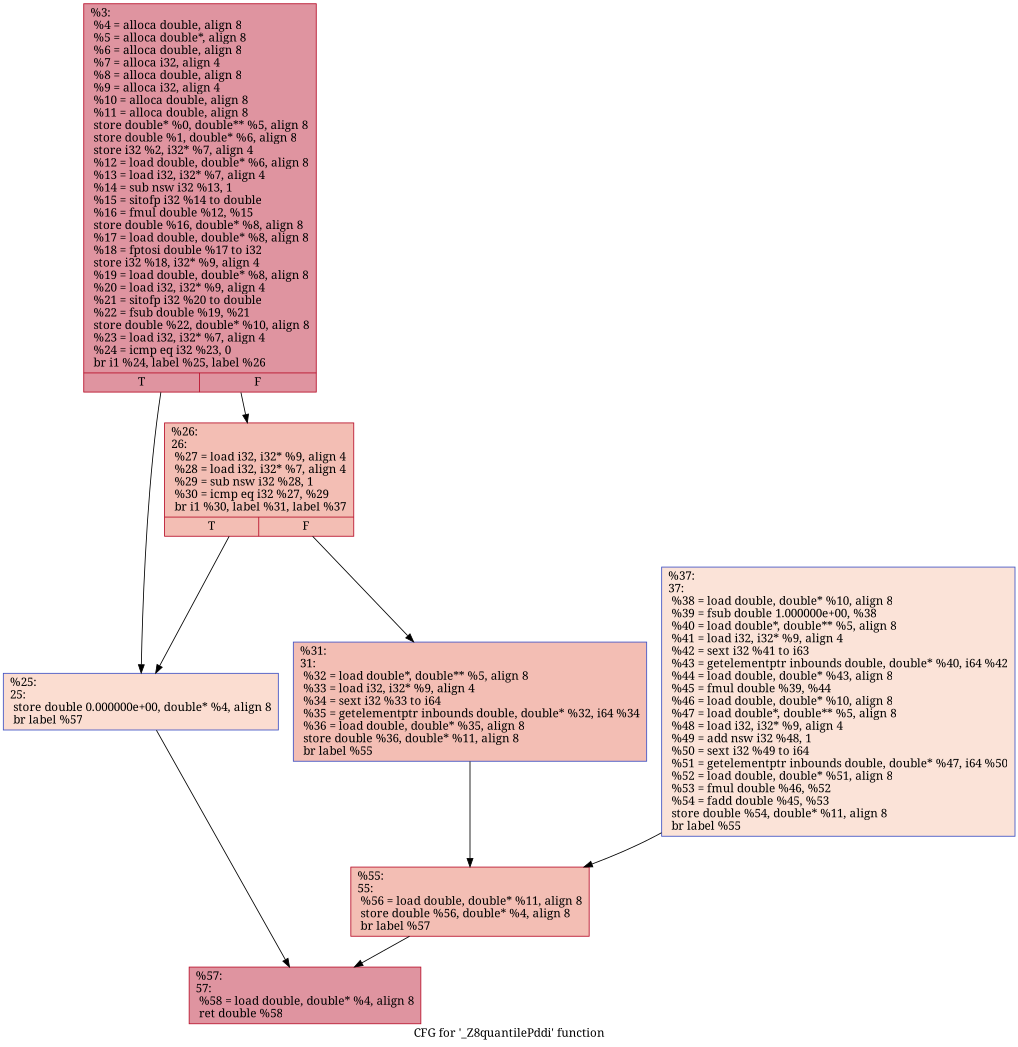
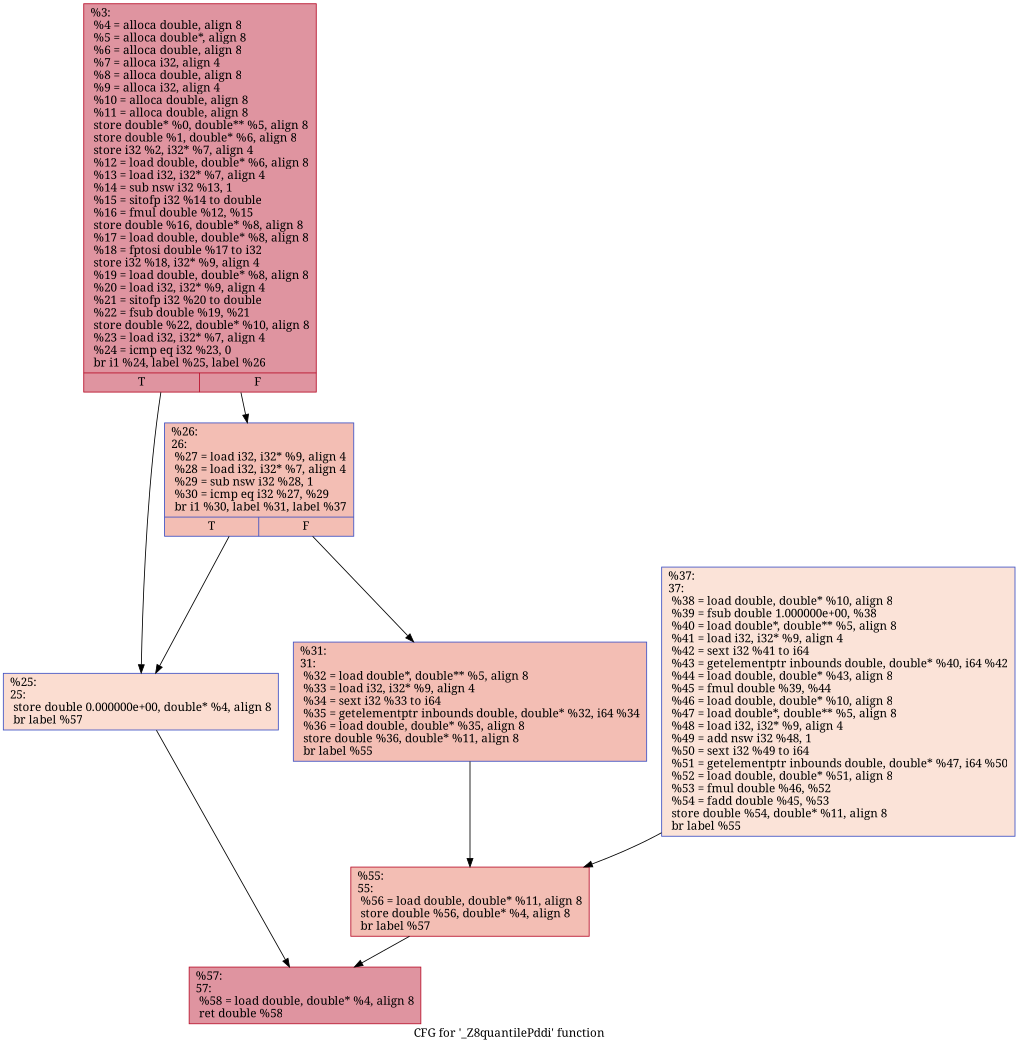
  digraph {
    fontname="Noto Serif"
    label="CFG for '_Z8quantilePddi' function"
    node [color="#b70d28ff" fillcolor="#e36c5570" fontname="Noto Serif" shape=record style=filled]
    edge [fontname="Noto Serif"]
    n1 [fillcolor="#b70d2870" label="{%3:\l  %4 = alloca double, align 8\l  %5 = alloca double*, align 8\l  %6 = alloca double, align 8\l  %7 = alloca i32, align 4\l  %8 = alloca double, align 8\l  %9 = alloca i32, align 4\l  %10 = alloca double, align 8\l  %11 = alloca double, align 8\l  store double* %0, double** %5, align 8\l  store double %1, double* %6, align 8\l  store i32 %2, i32* %7, align 4\l  %12 = load double, double* %6, align 8\l  %13 = load i32, i32* %7, align 4\l  %14 = sub nsw i32 %13, 1\l  %15 = sitofp i32 %14 to double\l  %16 = fmul double %12, %15\l  store double %16, double* %8, align 8\l  %17 = load double, double* %8, align 8\l  %18 = fptosi double %17 to i32\l  store i32 %18, i32* %9, align 4\l  %19 = load double, double* %8, align 8\l  %20 = load i32, i32* %9, align 4\l  %21 = sitofp i32 %20 to double\l  %22 = fsub double %19, %21\l  store double %22, double* %10, align 8\l  %23 = load i32, i32* %7, align 4\l  %24 = icmp eq i32 %23, 0\l  br i1 %24, label %25, label %26\l|{<s0>T|<s1>F}}"]
    n2 [color="#3d50c3ff" fillcolor="#f7b39670" label="{%25:\l25:                                               \l  store double 0.000000e+00, double* %4, align 8\l  br label %57\l}"]
-   n3 [label="{%26:\l26:                                               \l  %27 = load i32, i32* %9, align 4\l  %28 = load i32, i32* %7, align 4\l  %29 = sub nsw i32 %28, 1\l  %30 = icmp eq i32 %27, %29\l  br i1 %30, label %31, label %37\l|{<s0>T|<s1>F}}"]
+   n3 [color="#3d50c3ff" label="{%26:\l26:                                               \l  %27 = load i32, i32* %9, align 4\l  %28 = load i32, i32* %7, align 4\l  %29 = sub nsw i32 %28, 1\l  %30 = icmp eq i32 %27, %29\l  br i1 %30, label %31, label %37\l|{<s0>T|<s1>F}}"]
    n4 [fillcolor="#b70d2870" label="{%57:\l57:                                               \l  %58 = load double, double* %4, align 8\l  ret double %58\l}"]
    n5 [color="#3d50c3ff" label="{%31:\l31:                                               \l  %32 = load double*, double** %5, align 8\l  %33 = load i32, i32* %9, align 4\l  %34 = sext i32 %33 to i64\l  %35 = getelementptr inbounds double, double* %32, i64 %34\l  %36 = load double, double* %35, align 8\l  store double %36, double* %11, align 8\l  br label %55\l}"]
    n6 [label="{%55:\l55:                                               \l  %56 = load double, double* %11, align 8\l  store double %56, double* %4, align 8\l  br label %57\l}"]
-   n7 [color="#3d50c3ff" fillcolor="#f6bfa670" label="{%37:\l37:                                               \l  %38 = load double, double* %10, align 8\l  %39 = fsub double 1.000000e+00, %38\l  %40 = load double*, double** %5, align 8\l  %41 = load i32, i32* %9, align 4\l  %42 = sext i32 %41 to i63\l  %43 = getelementptr inbounds double, double* %40, i64 %42\l  %44 = load double, double* %43, align 8\l  %45 = fmul double %39, %44\l  %46 = load double, double* %10, align 8\l  %47 = load double*, double** %5, align 8\l  %48 = load i32, i32* %9, align 4\l  %49 = add nsw i32 %48, 1\l  %50 = sext i32 %49 to i64\l  %51 = getelementptr inbounds double, double* %47, i64 %50\l  %52 = load double, double* %51, align 8\l  %53 = fmul double %46, %52\l  %54 = fadd double %45, %53\l  store double %54, double* %11, align 8\l  br label %55\l}"]
+   n7 [color="#3d50c3ff" fillcolor="#f6bfa670" label="{%37:\l37:                                               \l  %38 = load double, double* %10, align 8\l  %39 = fsub double 1.000000e+00, %38\l  %40 = load double*, double** %5, align 8\l  %41 = load i32, i32* %9, align 4\l  %42 = sext i32 %41 to i64\l  %43 = getelementptr inbounds double, double* %40, i64 %42\l  %44 = load double, double* %43, align 8\l  %45 = fmul double %39, %44\l  %46 = load double, double* %10, align 8\l  %47 = load double*, double** %5, align 8\l  %48 = load i32, i32* %9, align 4\l  %49 = add nsw i32 %48, 1\l  %50 = sext i32 %49 to i64\l  %51 = getelementptr inbounds double, double* %47, i64 %50\l  %52 = load double, double* %51, align 8\l  %53 = fmul double %46, %52\l  %54 = fadd double %45, %53\l  store double %54, double* %11, align 8\l  br label %55\l}"]
    n1 -> n2
    n1 -> n3
    n2 -> n4
    n3 -> n2
    n3 -> n5
    n5 -> n6
    n6 -> n4
    n7 -> n6
  }
